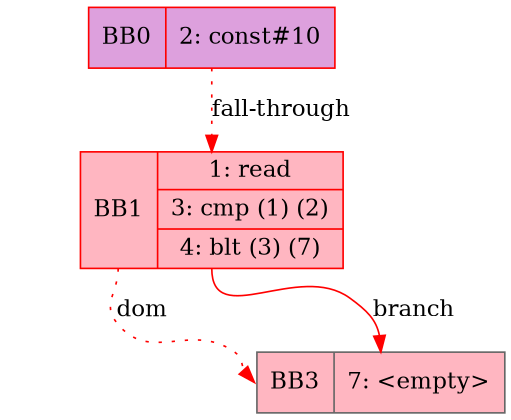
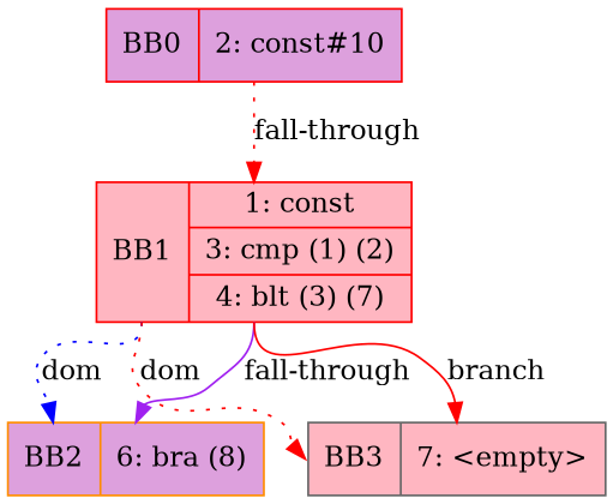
  digraph {
    node [color=red fillcolor=plum shape=record style=filled]
    edge [color=red headport=n style=dotted tailport=s]
    n1 [label="<b>BB0| {2: const#10}"]
-   n2 [fillcolor=lightpink label="<b>BB1| {1: read|3: cmp (1) (2)|4: blt (3) (7)}"]
+   n2 [fillcolor=lightpink label="<b>BB1| {1: const|3: cmp (1) (2)|4: blt (3) (7)}"]
+   n3 [color=darkorange label="<b>BB2| {6: bra (8)}"]
    n4 [color=gray40 fillcolor=lightpink label="<b>BB3| {7: \<empty\>}"]
    n1 -> n2 [label="fall-through"]
+   n2 -> n3 [color=purple label="fall-through" style=""]
+   n2 -> n3 [color=blue headport=b label=dom tailport=b]
    n2 -> n4 [label=branch style=""]
    n2 -> n4 [headport=b label=dom tailport=b]
  }
